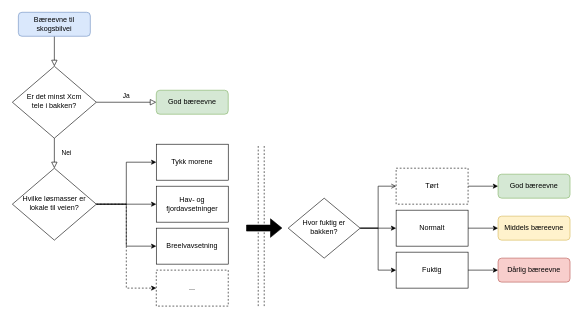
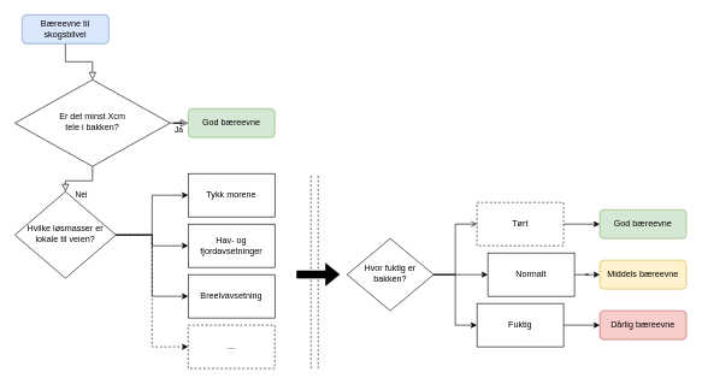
  <mxCell id="0" />
  <mxCell id="1" parent="0" />
  <mxCell id="2" value="" style="rounded=0;html=1;jettySize=auto;orthogonalLoop=1;fontSize=11;endArrow=block;endFill=0;endSize=8;strokeWidth=1;shadow=0;labelBackgroundColor=none;edgeStyle=orthogonalEdgeStyle;" edge="1" parent="1" source="3" target="6"><mxGeometry relative="1" as="geometry" /></mxCell>
  <mxCell id="3" value="Bæreevne til skogsbilvei" style="rounded=1;whiteSpace=wrap;html=1;fontSize=12;glass=0;strokeWidth=1;shadow=0;fillColor=#dae8fc;strokeColor=#6c8ebf;" vertex="1" parent="1"><mxGeometry x="30" y="20" width="120" height="40" as="geometry" /></mxCell>
  <mxCell id="4" value="Nei" style="rounded=0;html=1;jettySize=auto;orthogonalLoop=1;fontSize=11;endArrow=block;endFill=0;endSize=8;strokeWidth=1;shadow=0;labelBackgroundColor=none;edgeStyle=orthogonalEdgeStyle;" edge="1" parent="1" source="6" target="12"><mxGeometry y="20" relative="1" as="geometry"><mxPoint as="offset" /></mxGeometry></mxCell>
  <mxCell id="5" value="Ja" style="edgeStyle=orthogonalEdgeStyle;rounded=0;html=1;jettySize=auto;orthogonalLoop=1;fontSize=11;endArrow=block;endFill=0;endSize=8;strokeWidth=1;shadow=0;labelBackgroundColor=none;" edge="1" parent="1" source="6" target="7"><mxGeometry y="10" relative="1" as="geometry"><mxPoint as="offset" /></mxGeometry></mxCell>
- <mxCell id="6" value="&lt;font&gt;Er det minst Xcm &lt;br&gt;tele i bakken?&lt;/font&gt;" style="rhombus;whiteSpace=wrap;shadow=0;fontFamily=Helvetica;fontSize=12;align=center;strokeWidth=1;spacing=6;spacingTop=-4;html=1;" vertex="1" parent="1"><mxGeometry x="20" y="110" width="140" height="120" as="geometry" /></mxCell>
+ <mxCell id="6" value="&lt;font&gt;Er det minst Xcm &lt;br&gt;tele i bakken?&lt;/font&gt;" style="rhombus;whiteSpace=wrap;shadow=0;fontFamily=Helvetica;fontSize=12;align=center;strokeWidth=1;spacing=6;spacingTop=-4;html=1;" vertex="1" parent="1"><mxGeometry x="20" y="110" width="215" height="120" as="geometry" /></mxCell>
  <mxCell id="7" value="God bæreevne" style="rounded=1;whiteSpace=wrap;html=1;fontSize=12;glass=0;strokeWidth=1;shadow=0;fillColor=#d5e8d4;strokeColor=#82b366;" vertex="1" parent="1"><mxGeometry x="260" y="150" width="120" height="40" as="geometry" /></mxCell>
  <mxCell id="8" style="edgeStyle=orthogonalEdgeStyle;rounded=0;orthogonalLoop=1;jettySize=auto;html=1;exitX=1;exitY=0.5;exitDx=0;exitDy=0;entryX=0;entryY=0.5;entryDx=0;entryDy=0;" edge="1" parent="1" source="12" target="15"><mxGeometry relative="1" as="geometry" /></mxCell>
  <mxCell id="9" style="edgeStyle=orthogonalEdgeStyle;rounded=0;orthogonalLoop=1;jettySize=auto;html=1;entryX=0;entryY=0.5;entryDx=0;entryDy=0;exitX=1;exitY=0.5;exitDx=0;exitDy=0;" edge="1" parent="1" source="12" target="14"><mxGeometry relative="1" as="geometry" /></mxCell>
  <mxCell id="10" style="edgeStyle=orthogonalEdgeStyle;rounded=0;orthogonalLoop=1;jettySize=auto;html=1;entryX=0;entryY=0.5;entryDx=0;entryDy=0;exitX=1;exitY=0.5;exitDx=0;exitDy=0;" edge="1" parent="1" source="12" target="13"><mxGeometry relative="1" as="geometry" /></mxCell>
  <mxCell id="11" style="edgeStyle=orthogonalEdgeStyle;rounded=0;orthogonalLoop=1;jettySize=auto;html=1;entryX=0;entryY=0.5;entryDx=0;entryDy=0;dashed=1;" edge="1" parent="1" source="12" target="32"><mxGeometry relative="1" as="geometry" /></mxCell>
- <mxCell id="12" value="&lt;font&gt;Hvilke løsmasser er lokale til veien?&lt;/font&gt;" style="rhombus;shadow=0;fontFamily=Helvetica;fontSize=12;align=center;strokeWidth=1;spacing=6;spacingTop=-4;rounded=0;arcSize=0;whiteSpace=wrap;html=1;" vertex="1" parent="1"><mxGeometry x="20" y="280" width="140" height="120" as="geometry" /></mxCell>
+ <mxCell id="12" value="&lt;font&gt;Hvilke løsmasser er lokale til veien?&lt;/font&gt;" style="rhombus;shadow=0;fontFamily=Helvetica;fontSize=12;align=center;strokeWidth=1;spacing=6;spacingTop=-4;rounded=0;arcSize=0;whiteSpace=wrap;html=1;" vertex="1" parent="1"><mxGeometry x="20" y="265" width="140" height="120" as="geometry" /></mxCell>
  <mxCell id="13" value="Tykk morene" style="rounded=0;whiteSpace=wrap;html=1;" vertex="1" parent="1"><mxGeometry x="260" y="240" width="120" height="60" as="geometry" /></mxCell>
  <mxCell id="14" value="Hav- og fjordavsetninger" style="rounded=0;whiteSpace=wrap;html=1;" vertex="1" parent="1"><mxGeometry x="260" y="310" width="120" height="60" as="geometry" /></mxCell>
  <mxCell id="15" value="Breelvavsetning" style="rounded=0;whiteSpace=wrap;html=1;" vertex="1" parent="1"><mxGeometry x="260" y="380" width="120" height="60" as="geometry" /></mxCell>
  <mxCell id="16" value="" style="endArrow=none;dashed=1;html=1;rounded=0;" edge="1" parent="1"><mxGeometry width="50" height="50" relative="1" as="geometry"><mxPoint x="430" y="510" as="sourcePoint" /><mxPoint x="430" y="240" as="targetPoint" /></mxGeometry></mxCell>
  <mxCell id="17" value="" style="shape=flexArrow;endArrow=classic;html=1;rounded=0;fillColor=#000000;" edge="1" parent="1"><mxGeometry width="50" height="50" relative="1" as="geometry"><mxPoint x="410" y="379.86" as="sourcePoint" /><mxPoint x="470" y="379.86" as="targetPoint" /></mxGeometry></mxCell>
  <mxCell id="18" style="edgeStyle=orthogonalEdgeStyle;rounded=0;orthogonalLoop=1;jettySize=auto;html=1;entryX=0;entryY=0.5;entryDx=0;entryDy=0;" edge="1" parent="1" source="21" target="23"><mxGeometry relative="1" as="geometry" /></mxCell>
  <mxCell id="19" style="edgeStyle=orthogonalEdgeStyle;rounded=0;orthogonalLoop=1;jettySize=auto;html=1;entryX=0;entryY=0.5;entryDx=0;entryDy=0;" edge="1" parent="1" source="21" target="25"><mxGeometry relative="1" as="geometry" /></mxCell>
  <mxCell id="20" style="edgeStyle=orthogonalEdgeStyle;rounded=0;orthogonalLoop=1;jettySize=auto;html=1;entryX=0;entryY=0.5;entryDx=0;entryDy=0;endArrow=open;" edge="1" parent="1" source="21" target="27"><mxGeometry relative="1" as="geometry" /></mxCell>
  <mxCell id="21" value="Hvor fuktig er bakken?" style="rhombus;whiteSpace=wrap;html=1;shadow=0;fontFamily=Helvetica;fontSize=12;align=center;strokeWidth=1;spacing=6;spacingTop=-4;" vertex="1" parent="1"><mxGeometry x="480" y="330" width="120" height="100" as="geometry" /></mxCell>
  <mxCell id="22" style="edgeStyle=orthogonalEdgeStyle;rounded=0;orthogonalLoop=1;jettySize=auto;html=1;entryX=0;entryY=0.5;entryDx=0;entryDy=0;" edge="1" parent="1" source="23" target="28"><mxGeometry relative="1" as="geometry" /></mxCell>
  <mxCell id="23" value="Fuktig" style="rounded=0;whiteSpace=wrap;html=1;" vertex="1" parent="1"><mxGeometry x="660" y="420" width="120" height="60" as="geometry" /></mxCell>
  <mxCell id="24" style="edgeStyle=orthogonalEdgeStyle;rounded=0;orthogonalLoop=1;jettySize=auto;html=1;" edge="1" parent="1" source="25" target="29"><mxGeometry relative="1" as="geometry" /></mxCell>
- <mxCell id="25" value="Normalt" style="rounded=0;whiteSpace=wrap;html=1;" vertex="1" parent="1"><mxGeometry x="660" y="350" width="120" height="60" as="geometry" /></mxCell>
+ <mxCell id="25" value="Normalt" style="rounded=0;whiteSpace=wrap;html=1;" vertex="1" parent="1"><mxGeometry x="675" y="350" width="120" height="60" as="geometry" /></mxCell>
  <mxCell id="26" style="edgeStyle=orthogonalEdgeStyle;rounded=0;orthogonalLoop=1;jettySize=auto;html=1;" edge="1" parent="1" source="27" target="30"><mxGeometry relative="1" as="geometry" /></mxCell>
  <mxCell id="27" value="Tørt" style="rounded=0;whiteSpace=wrap;html=1;dashed=1;" vertex="1" parent="1"><mxGeometry x="660" y="280" width="120" height="60" as="geometry" /></mxCell>
  <mxCell id="28" value="Dårlig bæreevne" style="rounded=1;whiteSpace=wrap;html=1;fontSize=12;glass=0;strokeWidth=1;shadow=0;fillColor=#f8cecc;strokeColor=#b85450;" vertex="1" parent="1"><mxGeometry x="830" y="430" width="120" height="40" as="geometry" /></mxCell>
  <mxCell id="29" value="Middels bæreevne" style="rounded=1;whiteSpace=wrap;html=1;fontSize=12;glass=0;strokeWidth=1;shadow=0;fillColor=#fff2cc;strokeColor=#d6b656;" vertex="1" parent="1"><mxGeometry x="830" y="360" width="120" height="40" as="geometry" /></mxCell>
  <mxCell id="30" value="God bæreevne" style="rounded=1;whiteSpace=wrap;html=1;fontSize=12;glass=0;strokeWidth=1;shadow=0;fillColor=#d5e8d4;strokeColor=#82b366;" vertex="1" parent="1"><mxGeometry x="830" y="290" width="120" height="40" as="geometry" /></mxCell>
  <mxCell id="31" value="" style="endArrow=none;dashed=1;html=1;rounded=0;" edge="1" parent="1"><mxGeometry width="50" height="50" relative="1" as="geometry"><mxPoint x="440" y="510" as="sourcePoint" /><mxPoint x="440" y="240" as="targetPoint" /></mxGeometry></mxCell>
  <mxCell id="32" value="..." style="rounded=0;whiteSpace=wrap;html=1;dashed=1;" vertex="1" parent="1"><mxGeometry x="260" y="450" width="120" height="60" as="geometry" /></mxCell>
